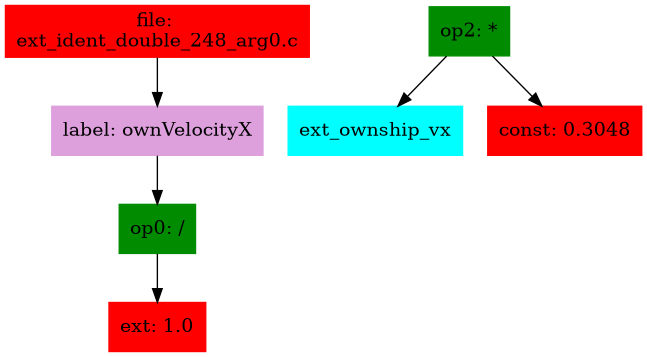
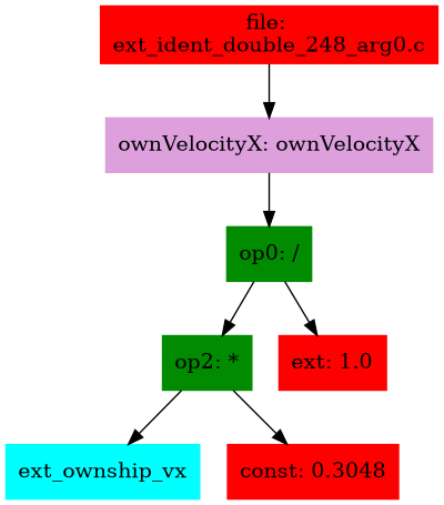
  digraph {
    node [color=green4 shape=box style=filled]
    n1 [color=red label="file: \next_ident_double_248_arg0.c"]
-   n2 [color=plum label="label: ownVelocityX"]
+   n2 [color=plum label="ownVelocityX: ownVelocityX"]
    n3 [label="op0: /"]
    n4 [label="op2: *"]
    n5 [color=red1 label="ext: 1.0"]
    n6 [color=cyan1 label=ext_ownship_vx]
    n7 [color=red1 label="const: 0.3048"]
    n1 -> n2
    n2 -> n3
+   n3 -> n4
    n3 -> n5
    n4 -> n6
    n4 -> n7
  }
